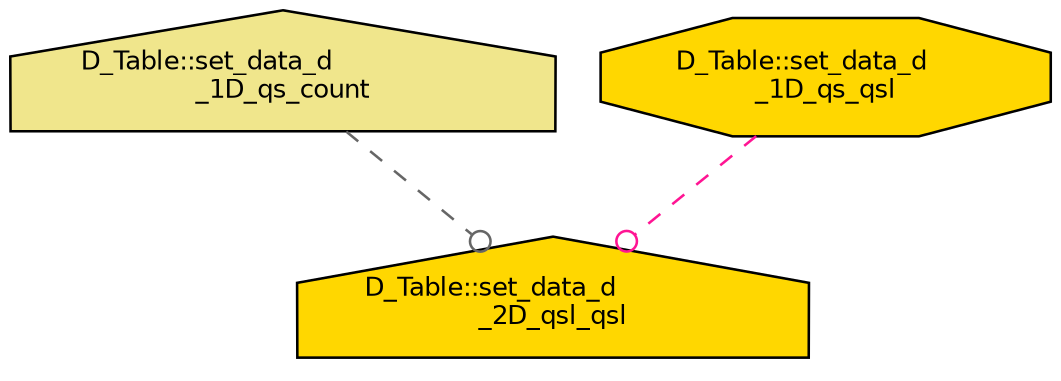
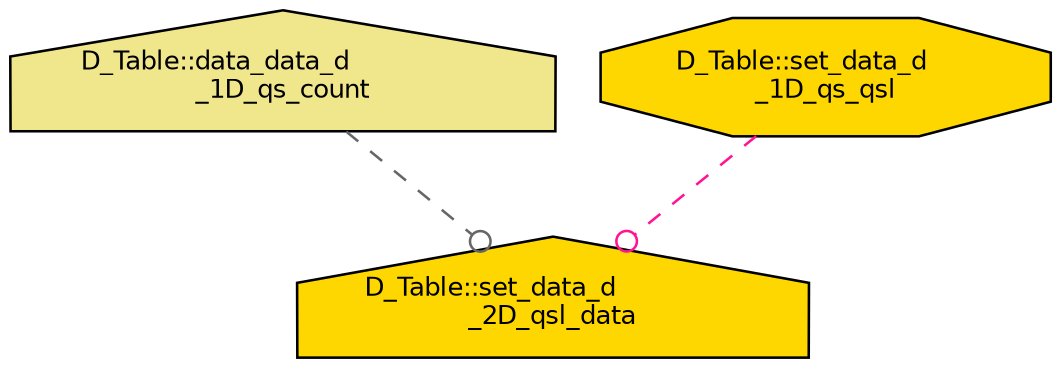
  digraph {
    fontname="DejaVu Sans"
    rankdir=TB
    node [color=black fillcolor=gold fontname="DejaVu Sans" fontsize=10 shape=house style=filled]
    edge [arrowhead=odot fontname="DejaVu Sans" fontsize=10 labelfontname=Helvetica labelfontsize=10 style=dashed]
-   n1 [fillcolor=khaki fontcolor=black height=0.2 label="D_Table::set_data_d\l_1D_qs_count" width=0.4]
-   n2 [height=0.2 label="D_Table::set_data_d\l_2D_qsl_qsl" width=0.4]
+   n1 [fillcolor=khaki fontcolor=black height=0.2 label="D_Table::data_data_d\l_1D_qs_count" width=0.4]
+   n2 [height=0.2 label="D_Table::set_data_d\l_2D_qsl_data" width=0.4]
    n3 [height=0.2 label="D_Table::set_data_d\l_1D_qs_qsl" shape=octagon width=0.4]
    n1 -> n2 [color=gray40]
    n3 -> n2 [color=deeppink]
  }
